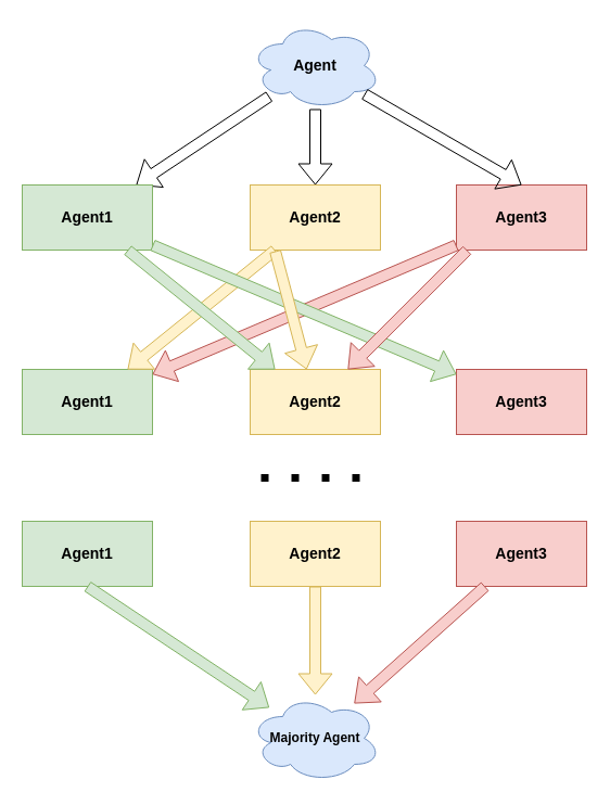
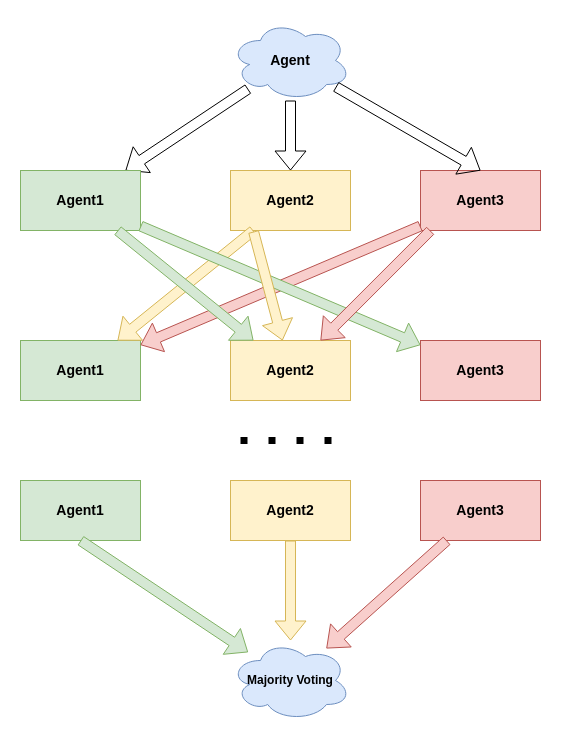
  <mxCell id="0" />
  <mxCell id="1" parent="0" />
  <mxCell id="2" value="&lt;font style=&quot;font-size: 14px;&quot;&gt;&lt;b&gt;Agent&lt;/b&gt;&lt;/font&gt;" style="ellipse;shape=cloud;whiteSpace=wrap;html=1;fillColor=#dae8fc;strokeColor=#6c8ebf;" vertex="1" parent="1"><mxGeometry x="230" y="20" width="120" height="80" as="geometry" /></mxCell>
  <mxCell id="3" value="" style="shape=flexArrow;endArrow=classic;html=1;rounded=0;" edge="1" parent="1" source="2" target="4"><mxGeometry width="50" height="50" relative="1" as="geometry"><mxPoint x="280" y="390" as="sourcePoint" /><mxPoint x="290" y="170" as="targetPoint" /></mxGeometry></mxCell>
  <mxCell id="4" value="&lt;b&gt;&lt;font style=&quot;font-size: 14px;&quot;&gt;Agent1&lt;/font&gt;&lt;/b&gt;" style="rounded=0;whiteSpace=wrap;html=1;fillColor=#d5e8d4;strokeColor=#82b366;" vertex="1" parent="1"><mxGeometry x="20" y="170" width="120" height="60" as="geometry" /></mxCell>
  <mxCell id="5" value="&lt;b&gt;&lt;font style=&quot;font-size: 14px;&quot;&gt;Agent2&lt;/font&gt;&lt;/b&gt;" style="rounded=0;whiteSpace=wrap;html=1;fillColor=#fff2cc;strokeColor=#d6b656;" vertex="1" parent="1"><mxGeometry x="230" y="170" width="120" height="60" as="geometry" /></mxCell>
  <mxCell id="6" value="" style="shape=flexArrow;endArrow=classic;html=1;rounded=0;" edge="1" parent="1" source="2"><mxGeometry width="50" height="50" relative="1" as="geometry"><mxPoint x="258" y="98" as="sourcePoint" /><mxPoint x="290" y="170" as="targetPoint" /></mxGeometry></mxCell>
  <mxCell id="7" value="&lt;b&gt;&lt;font style=&quot;font-size: 14px;&quot;&gt;Agent3&lt;/font&gt;&lt;/b&gt;" style="rounded=0;whiteSpace=wrap;html=1;fillColor=#f8cecc;strokeColor=#b85450;" vertex="1" parent="1"><mxGeometry x="420" y="170" width="120" height="60" as="geometry" /></mxCell>
  <mxCell id="8" value="" style="shape=flexArrow;endArrow=classic;html=1;rounded=0;entryX=0.5;entryY=0;entryDx=0;entryDy=0;" edge="1" parent="1" source="2" target="7"><mxGeometry width="50" height="50" relative="1" as="geometry"><mxPoint x="300" y="110" as="sourcePoint" /><mxPoint x="300" y="180" as="targetPoint" /></mxGeometry></mxCell>
  <mxCell id="9" value="&lt;b&gt;&lt;font style=&quot;font-size: 14px;&quot;&gt;Agent1&lt;/font&gt;&lt;/b&gt;" style="rounded=0;whiteSpace=wrap;html=1;fillColor=#d5e8d4;strokeColor=#82b366;" vertex="1" parent="1"><mxGeometry x="20" y="340" width="120" height="60" as="geometry" /></mxCell>
  <mxCell id="10" value="&lt;b&gt;&lt;font style=&quot;font-size: 14px;&quot;&gt;Agent2&lt;/font&gt;&lt;/b&gt;" style="rounded=0;whiteSpace=wrap;html=1;fillColor=#fff2cc;strokeColor=#d6b656;" vertex="1" parent="1"><mxGeometry x="230" y="340" width="120" height="60" as="geometry" /></mxCell>
  <mxCell id="11" value="&lt;b&gt;&lt;font style=&quot;font-size: 14px;&quot;&gt;Agent3&lt;/font&gt;&lt;/b&gt;" style="rounded=0;whiteSpace=wrap;html=1;fillColor=#f8cecc;strokeColor=#b85450;" vertex="1" parent="1"><mxGeometry x="420" y="340" width="120" height="60" as="geometry" /></mxCell>
  <mxCell id="12" value="" style="shape=flexArrow;endArrow=classic;html=1;rounded=0;fillColor=#fff2cc;strokeColor=#d6b656;" edge="1" parent="1" source="5" target="9"><mxGeometry width="50" height="50" relative="1" as="geometry"><mxPoint x="300" y="110" as="sourcePoint" /><mxPoint x="300" y="180" as="targetPoint" /></mxGeometry></mxCell>
  <mxCell id="13" value="" style="shape=flexArrow;endArrow=classic;html=1;rounded=0;fillColor=#f8cecc;strokeColor=#b85450;" edge="1" parent="1" source="7" target="9"><mxGeometry width="50" height="50" relative="1" as="geometry"><mxPoint x="263" y="240" as="sourcePoint" /><mxPoint x="127" y="350" as="targetPoint" /></mxGeometry></mxCell>
  <mxCell id="14" value="" style="shape=flexArrow;endArrow=classic;html=1;rounded=0;fillColor=#d5e8d4;strokeColor=#82b366;" edge="1" parent="1" source="4" target="10"><mxGeometry width="50" height="50" relative="1" as="geometry"><mxPoint x="263" y="240" as="sourcePoint" /><mxPoint x="127" y="350" as="targetPoint" /></mxGeometry></mxCell>
  <mxCell id="15" value="" style="shape=flexArrow;endArrow=classic;html=1;rounded=0;fillColor=#d5e8d4;strokeColor=#82b366;" edge="1" parent="1" source="4" target="11"><mxGeometry width="50" height="50" relative="1" as="geometry"><mxPoint x="273" y="250" as="sourcePoint" /><mxPoint x="137" y="360" as="targetPoint" /></mxGeometry></mxCell>
  <mxCell id="16" value="" style="shape=flexArrow;endArrow=classic;html=1;rounded=0;exitX=0.192;exitY=1.017;exitDx=0;exitDy=0;exitPerimeter=0;fillColor=#fff2cc;strokeColor=#d6b656;" edge="1" parent="1" source="5" target="10"><mxGeometry width="50" height="50" relative="1" as="geometry"><mxPoint x="263" y="240" as="sourcePoint" /><mxPoint x="127" y="350" as="targetPoint" /></mxGeometry></mxCell>
  <mxCell id="17" value="" style="shape=flexArrow;endArrow=classic;html=1;rounded=0;fillColor=#f8cecc;strokeColor=#b85450;" edge="1" parent="1" target="10"><mxGeometry width="50" height="50" relative="1" as="geometry"><mxPoint x="430" y="230" as="sourcePoint" /><mxPoint x="150" y="355" as="targetPoint" /></mxGeometry></mxCell>
  <mxCell id="18" value="" style="endArrow=none;dashed=1;html=1;dashPattern=1 3;strokeWidth=7;rounded=0;" edge="1" parent="1"><mxGeometry width="50" height="50" relative="1" as="geometry"><mxPoint x="240" y="440" as="sourcePoint" /><mxPoint x="340" y="440" as="targetPoint" /></mxGeometry></mxCell>
  <mxCell id="19" value="&lt;b&gt;&lt;font style=&quot;font-size: 14px;&quot;&gt;Agent1&lt;/font&gt;&lt;/b&gt;" style="rounded=0;whiteSpace=wrap;html=1;fillColor=#d5e8d4;strokeColor=#82b366;" vertex="1" parent="1"><mxGeometry x="20" y="480" width="120" height="60" as="geometry" /></mxCell>
  <mxCell id="20" value="&lt;b&gt;&lt;font style=&quot;font-size: 14px;&quot;&gt;Agent2&lt;/font&gt;&lt;/b&gt;" style="rounded=0;whiteSpace=wrap;html=1;fillColor=#fff2cc;strokeColor=#d6b656;" vertex="1" parent="1"><mxGeometry x="230" y="480" width="120" height="60" as="geometry" /></mxCell>
  <mxCell id="21" value="&lt;b&gt;&lt;font style=&quot;font-size: 14px;&quot;&gt;Agent3&lt;/font&gt;&lt;/b&gt;" style="rounded=0;whiteSpace=wrap;html=1;fillColor=#f8cecc;strokeColor=#b85450;" vertex="1" parent="1"><mxGeometry x="420" y="480" width="120" height="60" as="geometry" /></mxCell>
  <mxCell id="22" value="" style="shape=flexArrow;endArrow=classic;html=1;rounded=0;fillColor=#d5e8d4;strokeColor=#82b366;exitX=0.5;exitY=1;exitDx=0;exitDy=0;" edge="1" parent="1" source="19" target="23"><mxGeometry width="50" height="50" relative="1" as="geometry"><mxPoint x="110" y="540" as="sourcePoint" /><mxPoint x="100" y="690" as="targetPoint" /></mxGeometry></mxCell>
- <mxCell id="23" value="&lt;b&gt;Majority Agent&lt;/b&gt;" style="ellipse;shape=cloud;whiteSpace=wrap;html=1;fillColor=#dae8fc;strokeColor=#6c8ebf;" vertex="1" parent="1"><mxGeometry x="230" y="640" width="120" height="80" as="geometry" /></mxCell>
+ <mxCell id="23" value="&lt;b&gt;Majority Voting&lt;/b&gt;" style="ellipse;shape=cloud;whiteSpace=wrap;html=1;fillColor=#dae8fc;strokeColor=#6c8ebf;" vertex="1" parent="1"><mxGeometry x="230" y="640" width="120" height="80" as="geometry" /></mxCell>
  <mxCell id="24" value="" style="shape=flexArrow;endArrow=classic;html=1;rounded=0;exitX=0.5;exitY=1;exitDx=0;exitDy=0;fillColor=#fff2cc;strokeColor=#d6b656;" edge="1" parent="1" source="20" target="23"><mxGeometry width="50" height="50" relative="1" as="geometry"><mxPoint x="289" y="510" as="sourcePoint" /><mxPoint x="318" y="619" as="targetPoint" /></mxGeometry></mxCell>
  <mxCell id="25" value="" style="shape=flexArrow;endArrow=classic;html=1;rounded=0;fillColor=#f8cecc;strokeColor=#b85450;" edge="1" parent="1" source="21" target="23"><mxGeometry width="50" height="50" relative="1" as="geometry"><mxPoint x="430" y="236" as="sourcePoint" /><mxPoint x="150" y="355" as="targetPoint" /></mxGeometry></mxCell>
